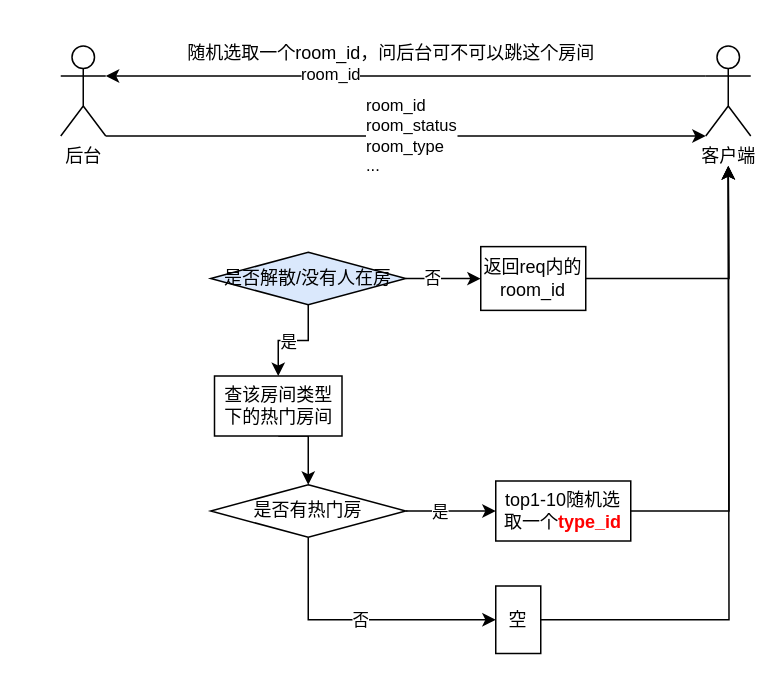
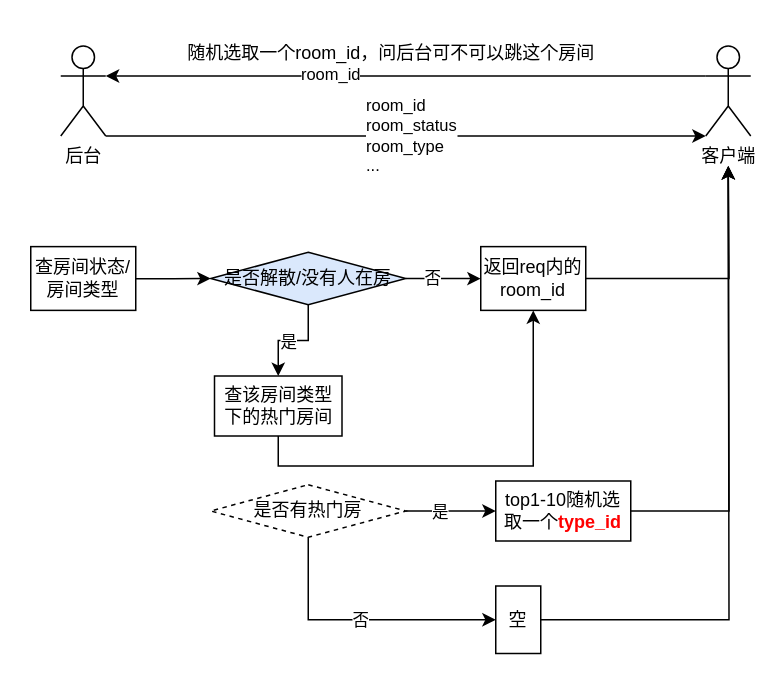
  <mxCell id="0" />
  <mxCell id="1" parent="0" />
  <mxCell id="2" style="edgeStyle=orthogonalEdgeStyle;rounded=0;orthogonalLoop=1;jettySize=auto;html=1;exitX=1;exitY=1;exitDx=0;exitDy=0;exitPerimeter=0;entryX=0;entryY=1;entryDx=0;entryDy=0;entryPerimeter=0;" edge="1" parent="1" source="4" target="7"><mxGeometry relative="1" as="geometry"><Array as="points"><mxPoint x="270" y="90" /><mxPoint x="270" y="90" /></Array></mxGeometry></mxCell>
  <mxCell id="3" value="room_id&lt;br&gt;room_status&lt;br&gt;room_type&lt;br&gt;..." style="edgeLabel;html=1;align=left;verticalAlign=middle;resizable=0;points=[];" vertex="1" connectable="0" parent="2"><mxGeometry x="-0.14" y="1" relative="1" as="geometry"><mxPoint as="offset" /></mxGeometry></mxCell>
  <mxCell id="4" value="后台" style="shape=umlActor;verticalLabelPosition=bottom;verticalAlign=top;html=1;outlineConnect=0;" vertex="1" parent="1"><mxGeometry x="40" y="30" width="30" height="60" as="geometry" /></mxCell>
  <mxCell id="5" style="edgeStyle=orthogonalEdgeStyle;rounded=0;orthogonalLoop=1;jettySize=auto;html=1;exitX=0;exitY=0.333;exitDx=0;exitDy=0;exitPerimeter=0;entryX=1;entryY=0.333;entryDx=0;entryDy=0;entryPerimeter=0;" edge="1" parent="1" source="7" target="4"><mxGeometry relative="1" as="geometry" /></mxCell>
  <mxCell id="6" value="room_id" style="edgeLabel;html=1;align=center;verticalAlign=middle;resizable=0;points=[];" vertex="1" connectable="0" parent="5"><mxGeometry x="0.255" y="-1" relative="1" as="geometry"><mxPoint as="offset" /></mxGeometry></mxCell>
  <mxCell id="7" value="客户端" style="shape=umlActor;verticalLabelPosition=bottom;verticalAlign=top;html=1;outlineConnect=0;" vertex="1" parent="1"><mxGeometry x="470" y="30" width="30" height="60" as="geometry" /></mxCell>
  <mxCell id="8" value="随机选取一个room_id，问后台可不可以跳这个房间" style="text;html=1;align=center;verticalAlign=middle;resizable=0;points=[];autosize=1;strokeColor=none;fillColor=none;" vertex="1" parent="1"><mxGeometry x="90" y="20" width="340" height="30" as="geometry" /></mxCell>
+ <mxCell id="9" value="" style="edgeStyle=orthogonalEdgeStyle;rounded=0;orthogonalLoop=1;jettySize=auto;html=1;" edge="1" parent="1" source="10" target="15"><mxGeometry relative="1" as="geometry" /></mxCell>
+ <mxCell id="10" value="查房间状态/房间类型" style="rounded=0;whiteSpace=wrap;html=1;" vertex="1" parent="1"><mxGeometry x="20" y="163.75" width="70" height="42.5" as="geometry" /></mxCell>
  <mxCell id="11" style="edgeStyle=orthogonalEdgeStyle;rounded=0;orthogonalLoop=1;jettySize=auto;html=1;exitX=0.5;exitY=1;exitDx=0;exitDy=0;" edge="1" parent="1" source="15" target="17"><mxGeometry relative="1" as="geometry" /></mxCell>
  <mxCell id="12" value="是" style="edgeLabel;html=1;align=center;verticalAlign=middle;resizable=0;points=[];" vertex="1" connectable="0" parent="11"><mxGeometry x="0.099" y="1" relative="1" as="geometry"><mxPoint as="offset" /></mxGeometry></mxCell>
  <mxCell id="13" style="edgeStyle=orthogonalEdgeStyle;rounded=0;orthogonalLoop=1;jettySize=auto;html=1;exitX=1;exitY=0.5;exitDx=0;exitDy=0;fontColor=#FF0000;" edge="1" parent="1" source="15" target="25"><mxGeometry relative="1" as="geometry" /></mxCell>
  <mxCell id="14" value="&lt;font color=&quot;#000000&quot;&gt;否&lt;/font&gt;" style="edgeLabel;html=1;align=center;verticalAlign=middle;resizable=0;points=[];fontColor=#FF0000;" vertex="1" connectable="0" parent="13"><mxGeometry x="-0.34" y="1" relative="1" as="geometry"><mxPoint as="offset" /></mxGeometry></mxCell>
  <mxCell id="15" value="是否解散/没有人在房" style="rhombus;whiteSpace=wrap;html=1;rounded=0;fillColor=#dae8fc;" vertex="1" parent="1"><mxGeometry x="140" y="167.5" width="130" height="35" as="geometry" /></mxCell>
- <mxCell id="16" style="edgeStyle=orthogonalEdgeStyle;rounded=0;orthogonalLoop=1;jettySize=auto;html=1;exitX=0.5;exitY=1;exitDx=0;exitDy=0;entryX=0.5;entryY=0;entryDx=0;entryDy=0;" edge="1" parent="1" source="17" target="21"><mxGeometry relative="1" as="geometry" /></mxCell>
+ <mxCell id="16" style="edgeStyle=orthogonalEdgeStyle;rounded=0;orthogonalLoop=1;jettySize=auto;html=1;exitX=0.5;exitY=1;exitDx=0;exitDy=0;" edge="1" parent="1" source="17" target="25"><mxGeometry relative="1" as="geometry" /></mxCell>
  <mxCell id="17" value="查该房间类型下的热门房间" style="rounded=0;whiteSpace=wrap;html=1;" vertex="1" parent="1"><mxGeometry x="142.5" y="250" width="85" height="40" as="geometry" /></mxCell>
  <mxCell id="18" value="" style="edgeStyle=orthogonalEdgeStyle;rounded=0;orthogonalLoop=1;jettySize=auto;html=1;" edge="1" parent="1" source="21" target="23"><mxGeometry relative="1" as="geometry" /></mxCell>
  <mxCell id="19" value="是" style="edgeLabel;html=1;align=center;verticalAlign=middle;resizable=0;points=[];" vertex="1" connectable="0" parent="18"><mxGeometry x="-0.276" relative="1" as="geometry"><mxPoint as="offset" /></mxGeometry></mxCell>
  <mxCell id="20" value="否" style="edgeStyle=orthogonalEdgeStyle;rounded=0;orthogonalLoop=1;jettySize=auto;html=1;exitX=0.5;exitY=1;exitDx=0;exitDy=0;entryX=0;entryY=0.5;entryDx=0;entryDy=0;fontColor=#000000;" edge="1" parent="1" source="21" target="27"><mxGeometry relative="1" as="geometry" /></mxCell>
- <mxCell id="21" value="是否有热门房" style="rhombus;whiteSpace=wrap;html=1;rounded=0;" vertex="1" parent="1"><mxGeometry x="140" y="322.5" width="130" height="35" as="geometry" /></mxCell>
+ <mxCell id="21" value="是否有热门房" style="rhombus;whiteSpace=wrap;html=1;rounded=0;dashed=1;" vertex="1" parent="1"><mxGeometry x="140" y="322.5" width="130" height="35" as="geometry" /></mxCell>
  <mxCell id="22" style="edgeStyle=orthogonalEdgeStyle;rounded=0;orthogonalLoop=1;jettySize=auto;html=1;exitX=1;exitY=0.5;exitDx=0;exitDy=0;" edge="1" parent="1" source="23"><mxGeometry relative="1" as="geometry"><mxPoint x="485" y="110" as="targetPoint" /></mxGeometry></mxCell>
  <mxCell id="23" value="top1-10随机选取一个&lt;b&gt;&lt;font color=&quot;#ff0000&quot;&gt;type_id&lt;/font&gt;&lt;/b&gt;" style="whiteSpace=wrap;html=1;rounded=0;" vertex="1" parent="1"><mxGeometry x="330" y="320" width="90" height="40" as="geometry" /></mxCell>
  <mxCell id="24" style="edgeStyle=orthogonalEdgeStyle;rounded=0;orthogonalLoop=1;jettySize=auto;html=1;exitX=1;exitY=0.5;exitDx=0;exitDy=0;fontColor=#000000;" edge="1" parent="1" source="25"><mxGeometry relative="1" as="geometry"><mxPoint x="485" y="110" as="targetPoint" /></mxGeometry></mxCell>
  <mxCell id="25" value="返回req内的room_id" style="rounded=0;whiteSpace=wrap;html=1;" vertex="1" parent="1"><mxGeometry x="320" y="163.75" width="70" height="42.5" as="geometry" /></mxCell>
  <mxCell id="26" style="edgeStyle=orthogonalEdgeStyle;rounded=0;orthogonalLoop=1;jettySize=auto;html=1;exitX=1;exitY=0.5;exitDx=0;exitDy=0;fontColor=#000000;" edge="1" parent="1" source="27"><mxGeometry relative="1" as="geometry"><mxPoint x="485" y="110" as="targetPoint" /></mxGeometry></mxCell>
  <mxCell id="27" value="空" style="whiteSpace=wrap;html=1;rounded=0;" vertex="1" parent="1"><mxGeometry x="330" y="390" width="30" height="45" as="geometry" /></mxCell>
